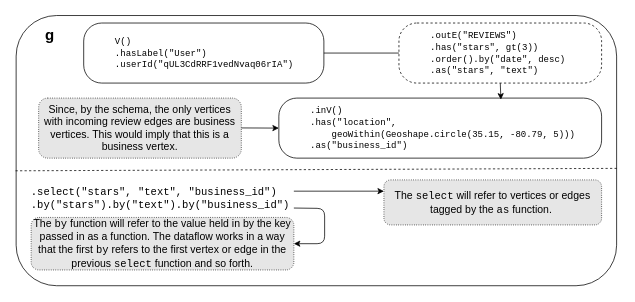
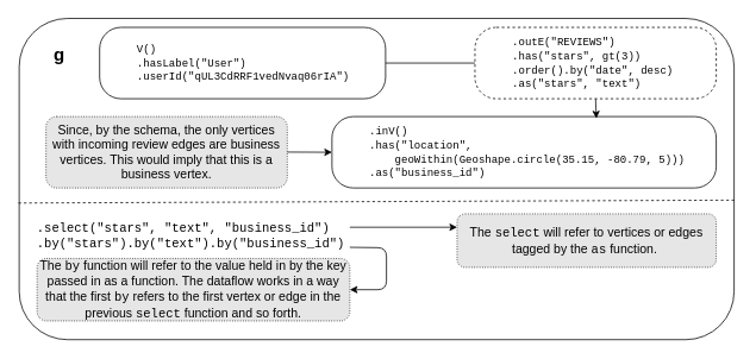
  <mxCell id="0" />
  <mxCell id="1" parent="0" />
  <mxCell id="2" value="" style="rounded=1;whiteSpace=wrap;html=1;" parent="1" vertex="1"><mxGeometry x="21" y="20" width="800" height="360" as="geometry" /></mxCell>
  <mxCell id="3" value="&lt;blockquote style=&quot;margin: 0 0 0 40px ; border: none ; padding: 0px&quot;&gt;&lt;font face=&quot;Courier New&quot;&gt;V()&lt;br&gt;&lt;/font&gt;&lt;font face=&quot;Courier New&quot;&gt;.hasLabel(&quot;User&quot;)&lt;br&gt;&lt;/font&gt;&lt;font face=&quot;Courier New&quot;&gt;.userId(&quot;qUL3CdRRF1vedNvaq06rIA&quot;)&lt;/font&gt;&lt;/blockquote&gt;" style="rounded=1;whiteSpace=wrap;html=1;align=left;arcSize=30;perimeterSpacing=0;" parent="1" vertex="1"><mxGeometry x="111" y="30" width="320" height="80" as="geometry" /></mxCell>
  <mxCell id="4" value="&lt;blockquote style=&quot;margin: 0 0 0 40px ; border: none ; padding: 0px&quot;&gt;&lt;font face=&quot;Courier New&quot;&gt;.outE(&quot;REVIEWS&quot;)&lt;/font&gt;&lt;/blockquote&gt;&lt;blockquote style=&quot;margin: 0 0 0 40px ; border: none ; padding: 0px&quot;&gt;&lt;font face=&quot;Courier New&quot;&gt;.has(&quot;stars&quot;, gt(3))&lt;/font&gt;&lt;/blockquote&gt;&lt;blockquote style=&quot;margin: 0 0 0 40px ; border: none ; padding: 0px&quot;&gt;&lt;font face=&quot;Courier New&quot;&gt;.order().by(&quot;date&quot;, desc)&lt;/font&gt;&lt;/blockquote&gt;&lt;blockquote style=&quot;margin: 0 0 0 40px ; border: none ; padding: 0px&quot;&gt;&lt;font face=&quot;Courier New&quot;&gt;.as(&quot;stars&quot;, &quot;text&quot;)&lt;/font&gt;&lt;/blockquote&gt;" style="rounded=1;whiteSpace=wrap;html=1;align=left;arcSize=30;perimeterSpacing=0;dashed=1;" parent="1" vertex="1"><mxGeometry x="531" y="30" width="270" height="80" as="geometry" /></mxCell>
- <mxCell id="5" value="g" style="text;html=1;strokeColor=none;fillColor=none;align=center;verticalAlign=middle;whiteSpace=wrap;rounded=0;fontStyle=1;fontSize=20;" parent="1" vertex="1"><mxGeometry x="31" y="30" width="70" height="30" as="geometry" /></mxCell>
+ <mxCell id="5" value="g" style="text;html=1;strokeColor=none;fillColor=none;align=center;verticalAlign=middle;whiteSpace=wrap;rounded=0;fontStyle=1;fontSize=20;" parent="1" vertex="1"><mxGeometry x="31" y="45" width="70" height="30" as="geometry" /></mxCell>
  <mxCell id="6" value="&lt;blockquote style=&quot;margin: 0 0 0 40px ; border: none ; padding: 0px&quot;&gt;&lt;span style=&quot;white-space: nowrap&quot;&gt;&lt;font style=&quot;font-size: 12px&quot; face=&quot;Courier New&quot;&gt;.inV()&lt;/font&gt;&lt;/span&gt;&lt;/blockquote&gt;&lt;blockquote style=&quot;margin: 0 0 0 40px ; border: none ; padding: 0px&quot;&gt;&lt;span style=&quot;white-space: nowrap&quot;&gt;&lt;font style=&quot;font-size: 12px&quot; face=&quot;Courier New&quot;&gt;.has(&quot;location&quot;,&lt;/font&gt;&lt;/span&gt;&lt;/blockquote&gt;&lt;blockquote style=&quot;margin: 0 0 0 40px ; border: none ; padding: 0px&quot;&gt;&lt;span style=&quot;white-space: nowrap&quot;&gt;&lt;font style=&quot;font-size: 12px&quot; face=&quot;Courier New&quot;&gt;&amp;nbsp; &amp;nbsp; geoWithin(Geoshape.circle(35.15, -80.79, 5)))&lt;/font&gt;&lt;/span&gt;&lt;/blockquote&gt;&lt;blockquote style=&quot;margin: 0 0 0 40px ; border: none ; padding: 0px&quot;&gt;&lt;span style=&quot;white-space: nowrap&quot;&gt;&lt;font style=&quot;font-size: 12px&quot; face=&quot;Courier New&quot;&gt;.as(&quot;business_id&quot;)&lt;/font&gt;&lt;/span&gt;&lt;br&gt;&lt;/blockquote&gt;" style="rounded=1;whiteSpace=wrap;html=1;align=left;arcSize=30;perimeterSpacing=0;" parent="1" vertex="1"><mxGeometry x="371" y="130" width="430" height="80" as="geometry" /></mxCell>
  <mxCell id="7" value="" style="endArrow=none;html=1;fontSize=20;entryX=1;entryY=0.5;entryDx=0;entryDy=0;exitX=0;exitY=0.5;exitDx=0;exitDy=0;" parent="1" source="4" target="3" edge="1"><mxGeometry width="50" height="50" relative="1" as="geometry"><mxPoint x="61" y="520" as="sourcePoint" /><mxPoint x="111" y="470" as="targetPoint" /></mxGeometry></mxCell>
  <mxCell id="8" value="" style="endArrow=classic;html=1;fontSize=20;entryX=0.688;entryY=0.025;entryDx=0;entryDy=0;entryPerimeter=0;exitX=0.5;exitY=1;exitDx=0;exitDy=0;" parent="1" source="4" target="6" edge="1"><mxGeometry width="50" height="50" relative="1" as="geometry"><mxPoint x="61" y="520" as="sourcePoint" /><mxPoint x="111" y="470" as="targetPoint" /></mxGeometry></mxCell>
  <mxCell id="9" value="" style="endArrow=none;dashed=1;html=1;fontSize=20;entryX=1.003;entryY=0.574;entryDx=0;entryDy=0;entryPerimeter=0;exitX=-0.001;exitY=0.583;exitDx=0;exitDy=0;exitPerimeter=0;" parent="1" edge="1"><mxGeometry width="50" height="50" relative="1" as="geometry"><mxPoint x="20.2" y="226.88" as="sourcePoint" /><mxPoint x="823.4" y="223.64" as="targetPoint" /></mxGeometry></mxCell>
  <mxCell id="10" value="Since, by the schema, the only vertices with incoming review edges are business vertices. This would imply that this is a business vertex." style="text;html=1;strokeColor=#000000;fillColor=#E6E6E6;align=center;verticalAlign=middle;whiteSpace=wrap;rounded=1;fontSize=14;dashed=1;dashPattern=1 2;" parent="1" vertex="1"><mxGeometry x="51" y="130" width="270" height="80" as="geometry" /></mxCell>
  <mxCell id="11" value=".select(&quot;stars&quot;, &quot;text&quot;, &quot;business_id&quot;)&lt;br&gt;.by(&quot;stars&quot;).by(&quot;text&quot;).by(&quot;business_id&quot;)" style="text;html=1;strokeColor=none;fillColor=none;align=left;verticalAlign=middle;whiteSpace=wrap;rounded=0;dashed=1;fontSize=14;fontFamily=Courier New;" parent="1" vertex="1"><mxGeometry x="39" y="239" width="352" height="50" as="geometry" /></mxCell>
  <mxCell id="12" value="" style="endArrow=classic;html=1;fontFamily=Courier New;fontSize=14;entryX=0;entryY=0.25;entryDx=0;entryDy=0;" parent="1" target="13" edge="1"><mxGeometry width="50" height="50" relative="1" as="geometry"><mxPoint x="391" y="254" as="sourcePoint" /><mxPoint x="481" y="252" as="targetPoint" /><Array as="points" /></mxGeometry></mxCell>
  <mxCell id="13" value="The &lt;font face=&quot;Courier New&quot;&gt;select&lt;/font&gt; will refer to vertices or edges tagged by the &lt;font face=&quot;Courier New&quot;&gt;as&lt;/font&gt; function.&amp;nbsp;" style="text;html=1;strokeColor=#000000;fillColor=#E6E6E6;align=center;verticalAlign=middle;whiteSpace=wrap;rounded=1;fontSize=14;dashed=1;dashPattern=1 2;shadow=0;glass=0;comic=0;" parent="1" vertex="1"><mxGeometry x="511" y="239" width="290" height="60" as="geometry" /></mxCell>
  <mxCell id="14" value="" style="endArrow=classic;html=1;fontFamily=Courier New;fontSize=14;exitX=1;exitY=0.75;exitDx=0;exitDy=0;entryX=1;entryY=0.5;entryDx=0;entryDy=0;" parent="1" source="11" target="15" edge="1"><mxGeometry width="50" height="50" relative="1" as="geometry"><mxPoint x="21" y="449" as="sourcePoint" /><mxPoint x="562.942" y="439" as="targetPoint" /><Array as="points"><mxPoint x="432" y="277" /><mxPoint x="432" y="324" /></Array></mxGeometry></mxCell>
  <mxCell id="15" value="The &lt;font face=&quot;Courier New&quot;&gt;by&lt;/font&gt; function will refer to the value held in by the key passed in as a function. The dataflow works in a way that the first &lt;font face=&quot;Courier New&quot;&gt;by&lt;/font&gt; refers to the first vertex or edge in the previous &lt;font face=&quot;Courier New&quot;&gt;select&lt;/font&gt; function and so forth." style="text;html=1;strokeColor=#000000;fillColor=#E6E6E6;align=center;verticalAlign=middle;whiteSpace=wrap;rounded=1;fontSize=14;dashed=1;dashPattern=1 2;" parent="1" vertex="1"><mxGeometry x="41" y="289" width="350" height="70" as="geometry" /></mxCell>
  <mxCell id="16" value="" style="endArrow=classic;html=1;fontFamily=Courier New;fontSize=14;" edge="1" parent="1"><mxGeometry width="50" height="50" relative="1" as="geometry"><mxPoint x="321" y="169.76" as="sourcePoint" /><mxPoint x="371" y="170" as="targetPoint" /><Array as="points" /></mxGeometry></mxCell>
